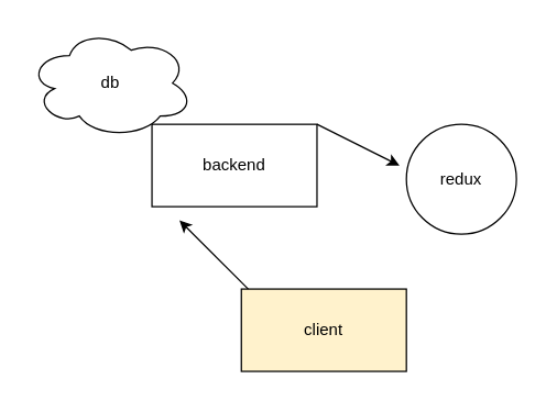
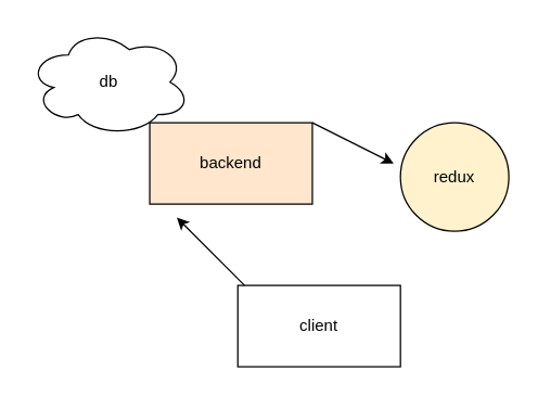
  <mxCell id="0" />
  <mxCell id="1" parent="0" />
- <mxCell id="2" value="redux" style="ellipse;whiteSpace=wrap;html=1;" vertex="1" parent="1"><mxGeometry x="295" y="90" width="80" height="80" as="geometry" /></mxCell>
- <mxCell id="3" value="client&lt;br&gt;" style="whiteSpace=wrap;html=1;fillColor=#fff2cc;" vertex="1" parent="1"><mxGeometry x="175" y="210" width="120" height="60" as="geometry" /></mxCell>
- <mxCell id="4" value="backend&lt;br&gt;" style="whiteSpace=wrap;html=1;" vertex="1" parent="1"><mxGeometry x="110" y="90" width="120" height="60" as="geometry" /></mxCell>
+ <mxCell id="2" value="redux" style="ellipse;whiteSpace=wrap;html=1;fillColor=#fff2cc;" vertex="1" parent="1"><mxGeometry x="295" y="90" width="80" height="80" as="geometry" /></mxCell>
+ <mxCell id="3" value="client&lt;br&gt;" style="whiteSpace=wrap;html=1;" vertex="1" parent="1"><mxGeometry x="175" y="210" width="120" height="60" as="geometry" /></mxCell>
+ <mxCell id="4" value="backend&lt;br&gt;" style="whiteSpace=wrap;html=1;fillColor=#ffe6cc;" vertex="1" parent="1"><mxGeometry x="110" y="90" width="120" height="60" as="geometry" /></mxCell>
  <mxCell id="5" value="db&lt;br&gt;" style="ellipse;shape=cloud;whiteSpace=wrap;html=1;" vertex="1" parent="1"><mxGeometry x="20" y="20" width="120" height="80" as="geometry" /></mxCell>
  <mxCell id="6" value="" style="endArrow=classic;html=1;" edge="1" parent="1"><mxGeometry width="50" height="50" relative="1" as="geometry"><mxPoint x="180" y="210" as="sourcePoint" /><mxPoint x="130" y="160" as="targetPoint" /></mxGeometry></mxCell>
  <mxCell id="7" value="" style="endArrow=classic;html=1;" edge="1" parent="1"><mxGeometry width="50" height="50" relative="1" as="geometry"><mxPoint x="230" y="90" as="sourcePoint" /><mxPoint x="290" y="120" as="targetPoint" /></mxGeometry></mxCell>
